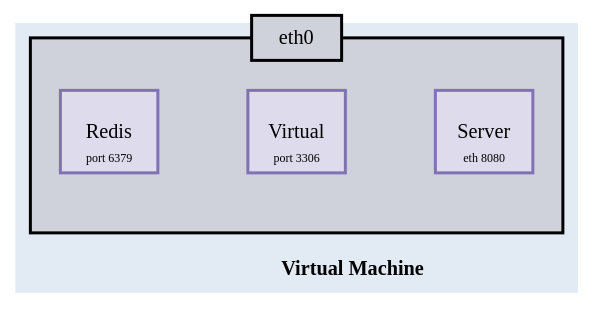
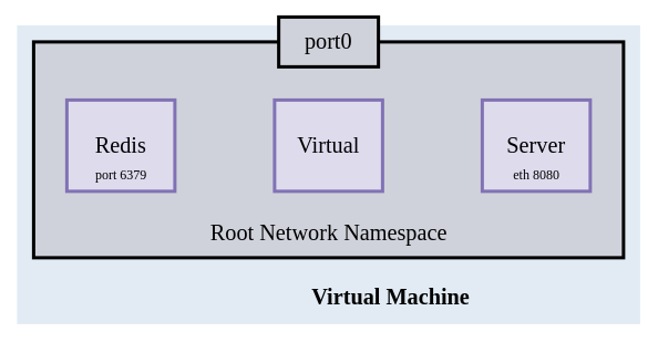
  <mxCell id="0" />
  <mxCell id="1" parent="0" />
  <mxCell id="2" value="" style="rounded=0;whiteSpace=wrap;html=1;fontColor=#ffffff;fillColor=#E2EBF4;strokeColor=none;" parent="1" vertex="1"><mxGeometry x="20" y="30" width="750" height="360" as="geometry" /></mxCell>
  <mxCell id="3" value="Virtual Machine" style="text;html=1;strokeColor=none;fillColor=none;align=center;verticalAlign=middle;whiteSpace=wrap;rounded=0;fontFamily=Comic Sans MS;fontSize=27;fontStyle=1" parent="1" vertex="1"><mxGeometry x="340" y="330" width="260" height="55" as="geometry" /></mxCell>
  <mxCell id="4" value="" style="rounded=0;whiteSpace=wrap;html=1;fontFamily=Comic Sans MS;fontSize=27;fillColor=#D0D2DB;strokeWidth=4;" parent="1" vertex="1"><mxGeometry x="40" y="50" width="710" height="260" as="geometry" /></mxCell>
- <mxCell id="6" value="eth0" style="rounded=0;whiteSpace=wrap;html=1;fontFamily=Comic Sans MS;fontSize=27;strokeWidth=4;fillColor=#D0D2DB;" parent="1" vertex="1"><mxGeometry x="335" y="20" width="120" height="60" as="geometry" /></mxCell>
+ <mxCell id="5" value="Root Network Namespace" style="text;html=1;strokeColor=none;fillColor=none;align=center;verticalAlign=middle;whiteSpace=wrap;rounded=0;fontFamily=Comic Sans MS;fontSize=27;" parent="1" vertex="1"><mxGeometry x="197.5" y="260" width="395" height="40" as="geometry" /></mxCell>
+ <mxCell id="6" value="port0" style="rounded=0;whiteSpace=wrap;html=1;fontFamily=Comic Sans MS;fontSize=27;strokeWidth=4;fillColor=#D0D2DB;" parent="1" vertex="1"><mxGeometry x="335" y="20" width="120" height="60" as="geometry" /></mxCell>
  <mxCell id="7" value="" style="group" vertex="1" connectable="0" parent="1"><mxGeometry x="80" y="120" width="130" height="110" as="geometry" /></mxCell>
  <mxCell id="8" value="Redis" style="rounded=0;whiteSpace=wrap;html=1;fontFamily=Comic Sans MS;fontSize=27;strokeWidth=4;fillColor=#DEDBED;strokeColor=#8172B4;" parent="7" vertex="1"><mxGeometry width="130" height="110" as="geometry" /></mxCell>
  <mxCell id="9" value="port 6379" style="text;html=1;strokeColor=none;fillColor=none;align=center;verticalAlign=middle;whiteSpace=wrap;rounded=0;fontSize=16;fontFamily=Comic Sans MS;" parent="7" vertex="1"><mxGeometry x="12.5" y="80" width="105" height="20" as="geometry" /></mxCell>
  <mxCell id="10" value="" style="group" vertex="1" connectable="0" parent="1"><mxGeometry x="330" y="120" width="130" height="110" as="geometry" /></mxCell>
  <mxCell id="11" value="Virtual" style="rounded=0;whiteSpace=wrap;html=1;fontFamily=Comic Sans MS;fontSize=27;strokeWidth=4;fillColor=#DEDBED;strokeColor=#8172B4;" parent="10" vertex="1"><mxGeometry width="130" height="110" as="geometry" /></mxCell>
- <mxCell id="12" value="port 3306" style="text;html=1;strokeColor=none;fillColor=none;align=center;verticalAlign=middle;whiteSpace=wrap;rounded=0;fontSize=16;fontFamily=Comic Sans MS;" parent="10" vertex="1"><mxGeometry x="12.5" y="80" width="105" height="20" as="geometry" /></mxCell>
  <mxCell id="13" value="" style="group" vertex="1" connectable="0" parent="1"><mxGeometry x="580" y="120" width="130" height="110" as="geometry" /></mxCell>
  <mxCell id="14" value="Server" style="rounded=0;whiteSpace=wrap;html=1;fontFamily=Comic Sans MS;fontSize=27;strokeWidth=4;fillColor=#DEDBED;strokeColor=#8172B4;" parent="13" vertex="1"><mxGeometry width="130" height="110" as="geometry" /></mxCell>
  <mxCell id="15" value="eth 8080" style="text;html=1;strokeColor=none;fillColor=none;align=center;verticalAlign=middle;whiteSpace=wrap;rounded=0;fontSize=16;fontFamily=Comic Sans MS;" parent="13" vertex="1"><mxGeometry x="12.5" y="80" width="105" height="20" as="geometry" /></mxCell>
